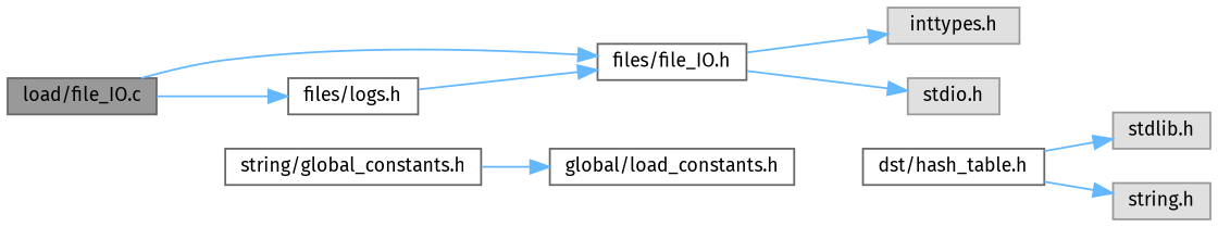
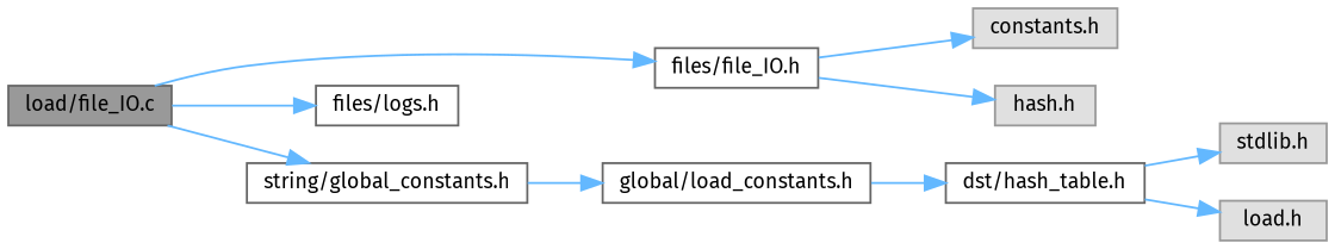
  digraph {
    fontname="Fira Sans"
    rankdir=LR
    node [color=grey40 fillcolor=white fontname="Fira Sans" fontsize=10 shape=box style=filled]
    edge [color=steelblue1 fontname="Fira Sans" fontsize=10 labelfontname=Helvetica labelfontsize=10 style=solid]
    n1 [color=gray40 fillcolor=grey60 fontcolor=black height=0.2 label="load/file_IO.c" width=0.4]
    n2 [height=0.2 label="files/file_IO.h" width=0.4]
    n3 [height=0.2 label="files/logs.h" width=0.4]
    n4 [height=0.2 label="string/global_constants.h" width=0.4]
-   n5 [color=grey60 fillcolor="#E0E0E0" height=0.2 label="inttypes.h" width=0.4]
-   n6 [color=grey60 fillcolor="#E0E0E0" height=0.2 label="stdio.h" width=0.4]
+   n5 [color=grey60 fillcolor="#E0E0E0" height=0.2 label="constants.h" width=0.4]
+   n6 [color=grey60 fillcolor="#E0E0E0" height=0.2 label="hash.h" width=0.4]
    n7 [height=0.2 label="global/load_constants.h" width=0.4]
    n8 [height=0.2 label="dst/hash_table.h" width=0.4]
    n9 [color=grey60 fillcolor="#E0E0E0" height=0.2 label="stdlib.h" width=0.4]
-   n10 [color=grey60 fillcolor="#E0E0E0" height=0.2 label="string.h" width=0.4]
+   n10 [color=grey60 fillcolor="#E0E0E0" height=0.2 label="load.h" width=0.4]
    n1 -> n2
    n1 -> n3
+   n1 -> n4
    n2 -> n5
    n2 -> n6
-   n3 -> n2
    n4 -> n7
+   n7 -> n8
    n8 -> n9
    n8 -> n10
  }
